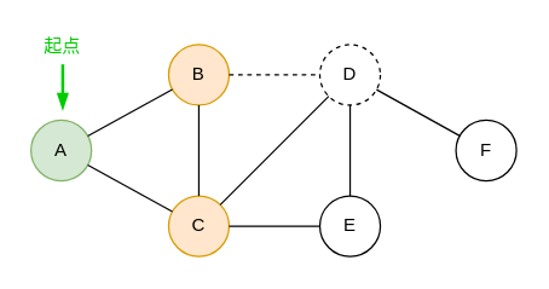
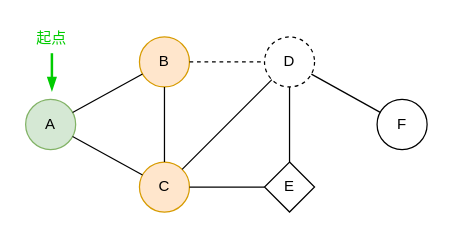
  <mxCell id="0" />
  <mxCell id="1" parent="0" />
  <mxCell id="2" value="A" style="ellipse;whiteSpace=wrap;html=1;aspect=fixed;fillColor=#d5e8d4;strokeColor=#82b366;" vertex="1" parent="1"><mxGeometry x="20" y="79" width="40" height="40" as="geometry" /></mxCell>
  <mxCell id="3" value="B" style="ellipse;whiteSpace=wrap;html=1;aspect=fixed;fillColor=#ffe6cc;strokeColor=#d79b00;" vertex="1" parent="1"><mxGeometry x="111" y="29" width="40" height="40" as="geometry" /></mxCell>
  <mxCell id="4" value="C" style="ellipse;whiteSpace=wrap;html=1;aspect=fixed;fillColor=#ffe6cc;strokeColor=#d79b00;" vertex="1" parent="1"><mxGeometry x="111" y="129" width="40" height="40" as="geometry" /></mxCell>
  <mxCell id="5" value="D" style="ellipse;whiteSpace=wrap;html=1;aspect=fixed;dashed=1;" vertex="1" parent="1"><mxGeometry x="211" y="29" width="40" height="40" as="geometry" /></mxCell>
- <mxCell id="6" value="E" style="ellipse;whiteSpace=wrap;html=1;aspect=fixed;" vertex="1" parent="1"><mxGeometry x="211" y="129" width="40" height="40" as="geometry" /></mxCell>
+ <mxCell id="6" value="E" style="rhombus;whiteSpace=wrap;html=1;aspect=fixed;" vertex="1" parent="1"><mxGeometry x="211" y="129" width="40" height="40" as="geometry" /></mxCell>
  <mxCell id="7" value="F" style="ellipse;whiteSpace=wrap;html=1;aspect=fixed;" vertex="1" parent="1"><mxGeometry x="301" y="79" width="40" height="40" as="geometry" /></mxCell>
  <mxCell id="8" value="" style="endArrow=none;html=1;" edge="1" parent="1" source="2" target="3"><mxGeometry width="50" height="50" relative="1" as="geometry"><mxPoint x="191" y="289" as="sourcePoint" /><mxPoint x="241" y="239" as="targetPoint" /></mxGeometry></mxCell>
  <mxCell id="9" value="" style="endArrow=none;html=1;" edge="1" parent="1" source="2" target="4"><mxGeometry width="50" height="50" relative="1" as="geometry"><mxPoint x="78.005" y="98.473" as="sourcePoint" /><mxPoint x="124.04" y="69.6" as="targetPoint" /></mxGeometry></mxCell>
  <mxCell id="10" value="" style="endArrow=none;html=1;dashed=1;" edge="1" parent="1" source="3" target="5"><mxGeometry width="50" height="50" relative="1" as="geometry"><mxPoint x="78.005" y="119.527" as="sourcePoint" /><mxPoint x="124.04" y="148.4" as="targetPoint" /></mxGeometry></mxCell>
  <mxCell id="11" value="" style="endArrow=none;html=1;" edge="1" parent="1" source="4" target="5"><mxGeometry width="50" height="50" relative="1" as="geometry"><mxPoint x="160.962" y="57.772" as="sourcePoint" /><mxPoint x="271.044" y="50.33" as="targetPoint" /></mxGeometry></mxCell>
  <mxCell id="12" value="" style="endArrow=none;html=1;" edge="1" parent="1" source="6" target="5"><mxGeometry width="50" height="50" relative="1" as="geometry"><mxPoint x="167.101" y="147.136" as="sourcePoint" /><mxPoint x="284.872" y="60.827" as="targetPoint" /></mxGeometry></mxCell>
  <mxCell id="13" value="" style="endArrow=none;html=1;" edge="1" parent="1" source="7" target="5"><mxGeometry width="50" height="50" relative="1" as="geometry"><mxPoint x="309.01" y="129.099" as="sourcePoint" /><mxPoint x="302.99" y="68.901" as="targetPoint" /></mxGeometry></mxCell>
  <mxCell id="14" value="" style="endArrow=none;html=1;fillColor=#ffe6cc;" edge="1" parent="1" source="4" target="3"><mxGeometry width="50" height="50" relative="1" as="geometry"><mxPoint x="78.005" y="98.473" as="sourcePoint" /><mxPoint x="124.04" y="69.6" as="targetPoint" /></mxGeometry></mxCell>
  <mxCell id="15" value="" style="endArrow=none;html=1;" edge="1" parent="1" source="4" target="6"><mxGeometry width="50" height="50" relative="1" as="geometry"><mxPoint x="154.331" y="144.091" as="sourcePoint" /><mxPoint x="217.621" y="73.866" as="targetPoint" /></mxGeometry></mxCell>
  <mxCell id="16" value="" style="endArrow=blockThin;html=1;strokeWidth=2;endFill=1;strokeColor=#00CC00;" edge="1" parent="1"><mxGeometry width="50" height="50" relative="1" as="geometry"><mxPoint x="41" y="42" as="sourcePoint" /><mxPoint x="41" y="72" as="targetPoint" /></mxGeometry></mxCell>
  <mxCell id="17" value="起点" style="text;html=1;strokeColor=none;fillColor=none;align=center;verticalAlign=middle;whiteSpace=wrap;rounded=0;fontColor=#00CC00;" vertex="1" parent="1"><mxGeometry x="21" y="20" width="40" height="20" as="geometry" /></mxCell>
